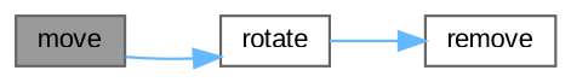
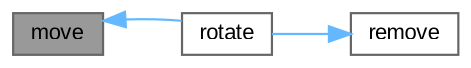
  digraph {
    fontname="Liberation Sans"
    rankdir=LR
    node [color=grey40 fillcolor=white fontname="Liberation Sans" fontsize=10 shape=box style=filled]
    edge [color=steelblue1 fontname="Liberation Sans" fontsize=10 labelfontname=Helvetica labelfontsize=10 style=solid]
    n1 [color=gray40 fillcolor=grey60 fontcolor=black height=0.2 label=move width=0.4]
    n2 [height=0.2 label=rotate width=0.4]
    n3 [height=0.2 label=remove width=0.4]
-   n1 -> n2
+   n2 -> n1
    n2 -> n3
  }
